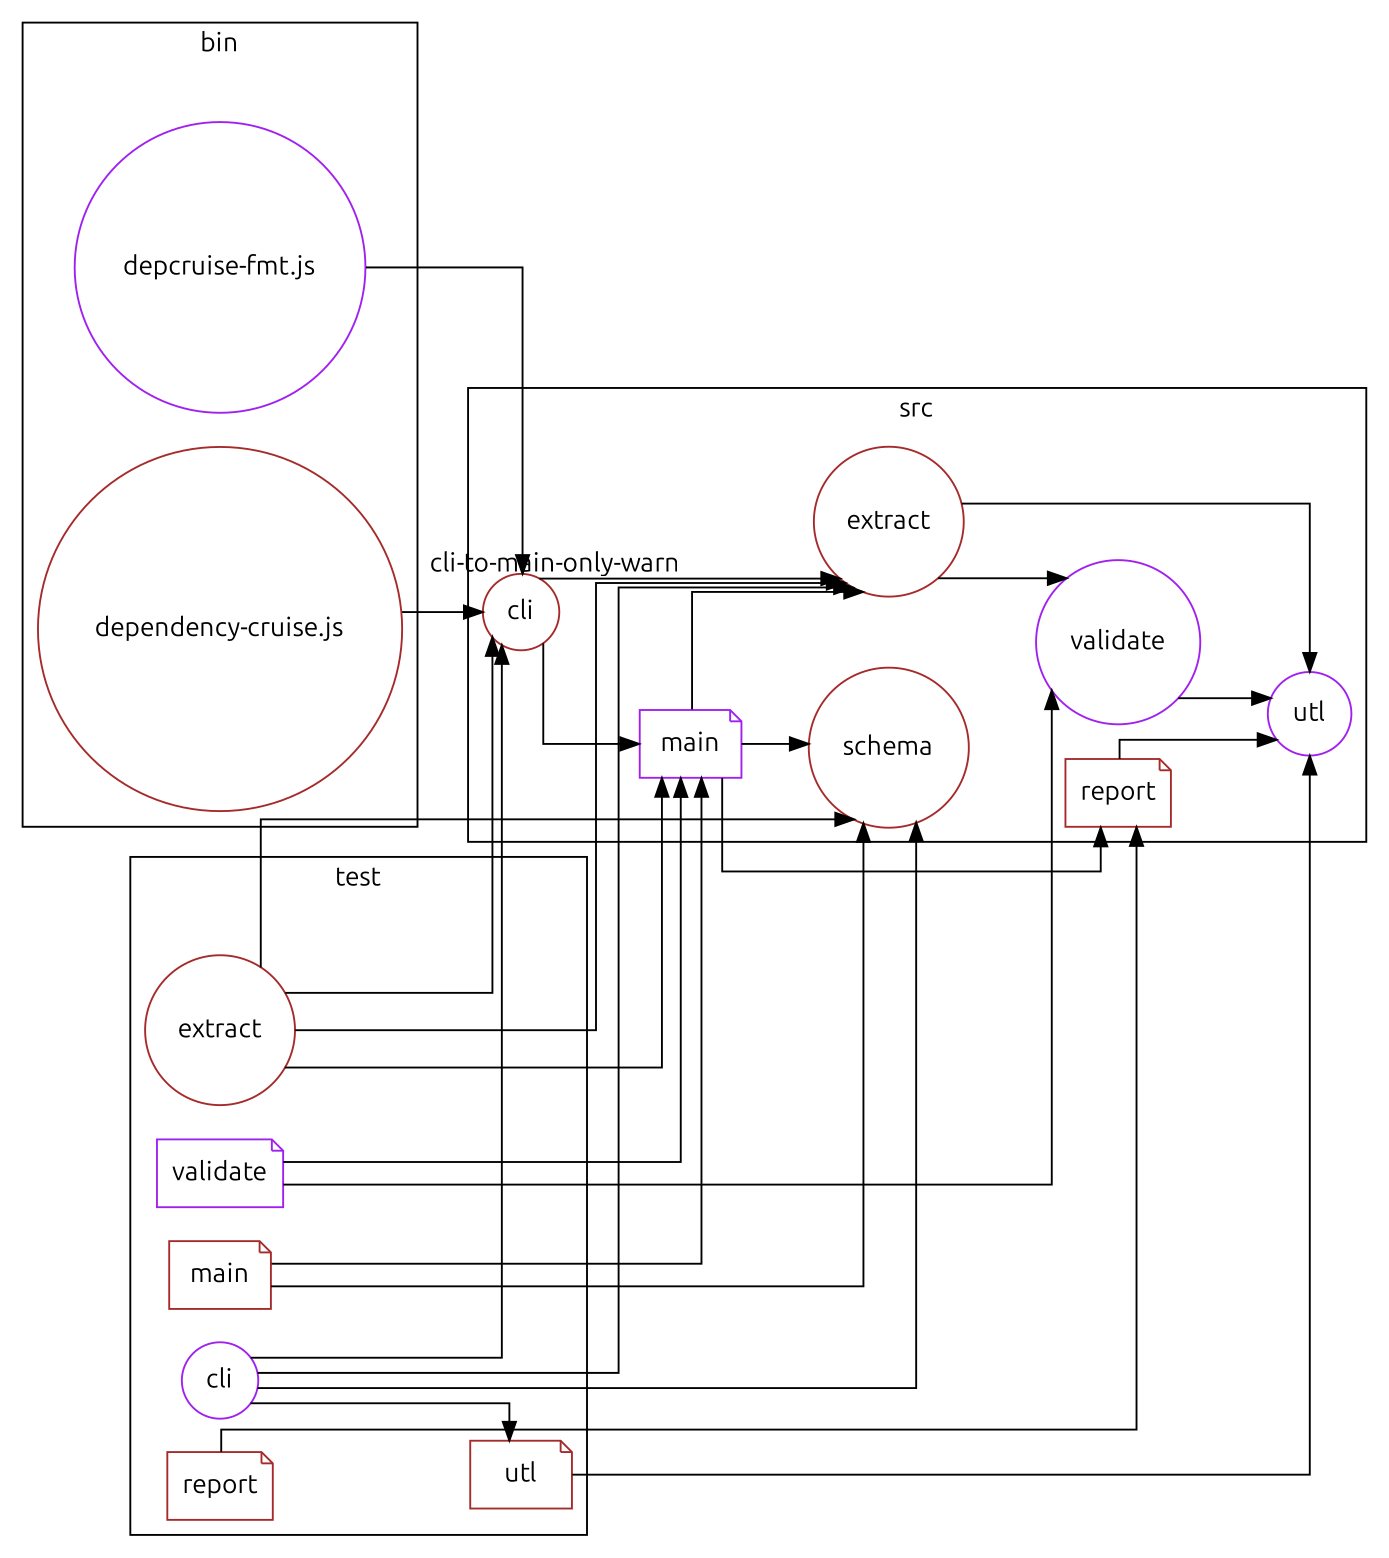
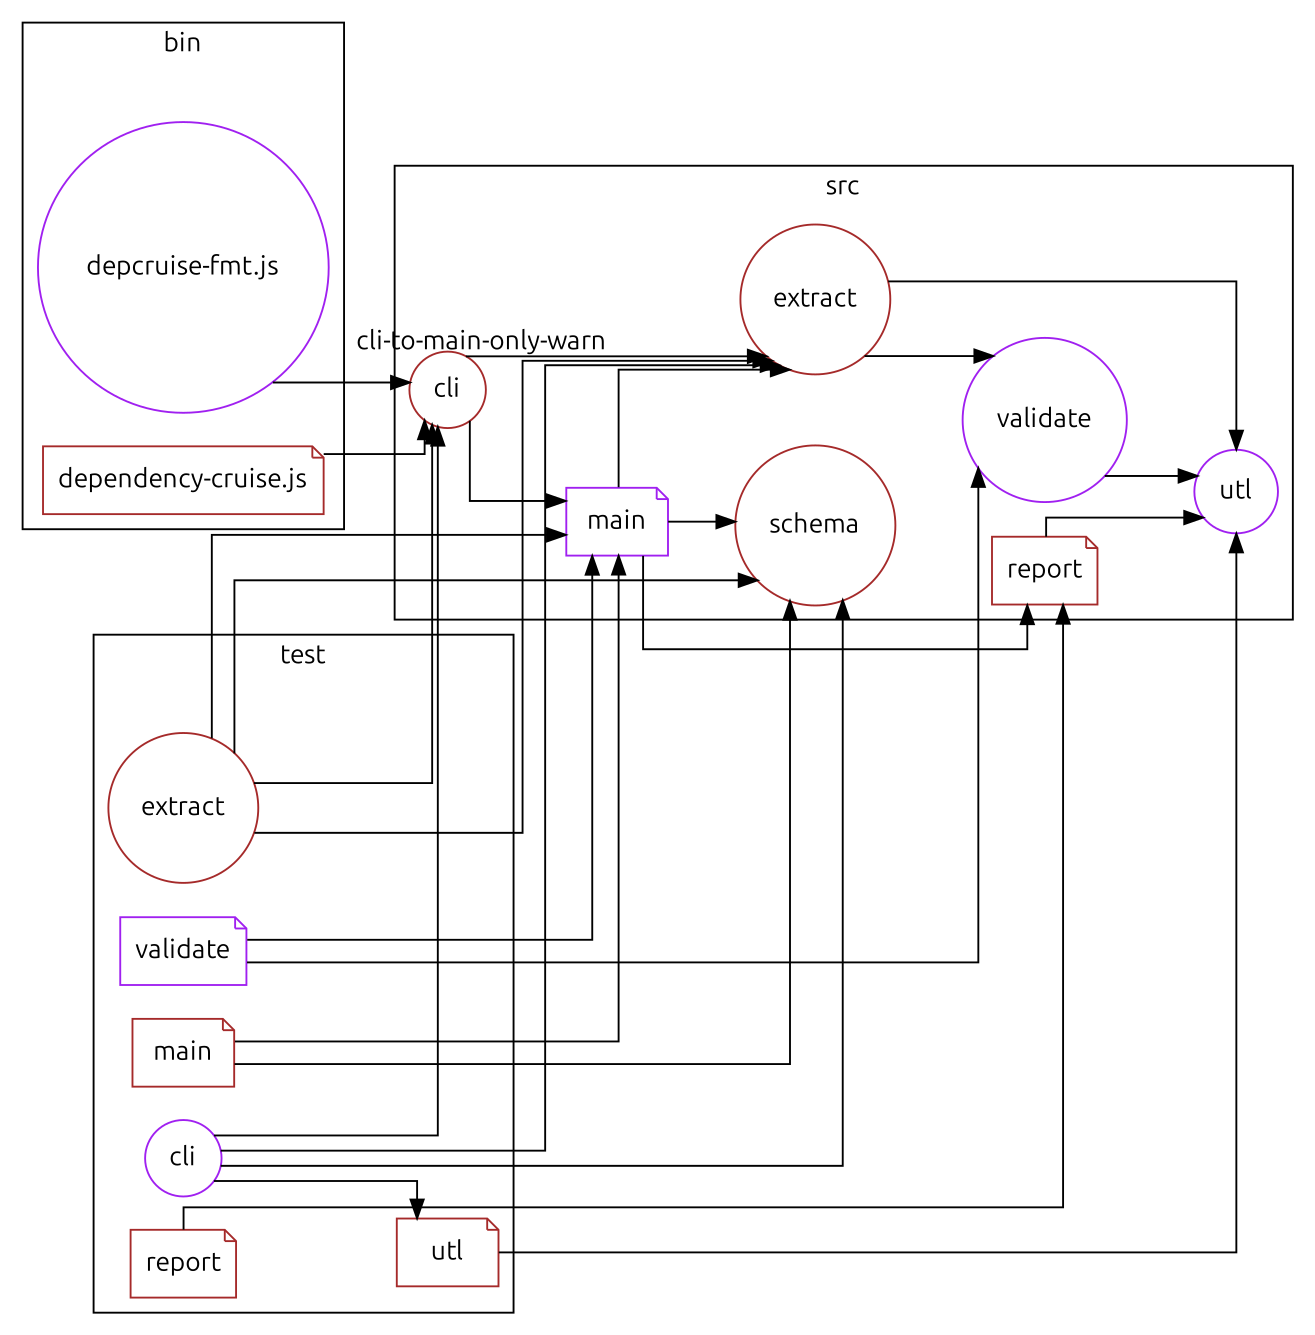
  strict digraph {
    splines=ortho
    rankdir=LR
    fontname=Ubuntu
    node [shape=circle fontname=Ubuntu color=brown]
    edge [fontname=Ubuntu]
    bin [shape=point style=invis width=0.05 color=""]
    n2 [label="depcruise-fmt.js" color=purple]
-   n3 [label="dependency-cruise.js"]
+   n3 [label="dependency-cruise.js" shape=note]
    n4 [label=cli]
    src [shape=point style=invis width=0.05 color=""]
    n6 [label=main color=purple shape=note]
    n7 [label=extract]
    n8 [label=validate color=purple]
    n9 [label=utl color=purple]
    n10 [label=report shape=note]
    n11 [label=schema]
    test [shape=point style=invis width=0.05 color=""]
    n13 [label=cli color=purple]
    n14 [label=utl shape=note]
    n15 [label=extract]
    n16 [label=main shape=note]
    n17 [label=report shape=note]
    n18 [label=validate color=purple shape=note]
    subgraph cluster_1 {
      label=bin
      bin
      n2
      n3
    }
    subgraph cluster_2 {
      label=src
      n4
      src
      n6
      n7
      n8
      n9
      n10
      n11
    }
    subgraph cluster_3 {
      label=test
      test
      n13
      n14
      n15
      n16
      n17
      n18
    }
    n2 -> n4
    n3 -> n4
    n4 -> n6
    n4 -> n7 [xlabel="cli-to-main-only-warn"]
    n6 -> n7
    n6 -> n10
    n6 -> n11
    n7 -> n8
    n7 -> n9
    n8 -> n9
    n10 -> n9
    n13 -> n4
    n13 -> n7
    n13 -> n11
    n13 -> n14
    n14 -> n9
    n15 -> n4
    n15 -> n6
    n15 -> n7
    n15 -> n11
    n16 -> n6
    n16 -> n11
    n17 -> n10
    n18 -> n6
    n18 -> n8
  }
